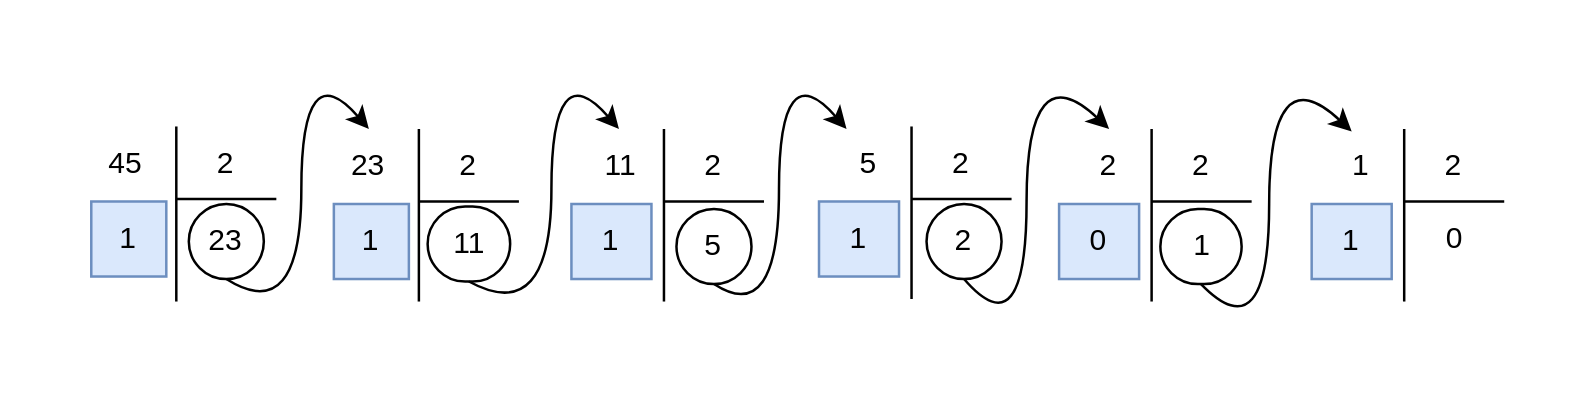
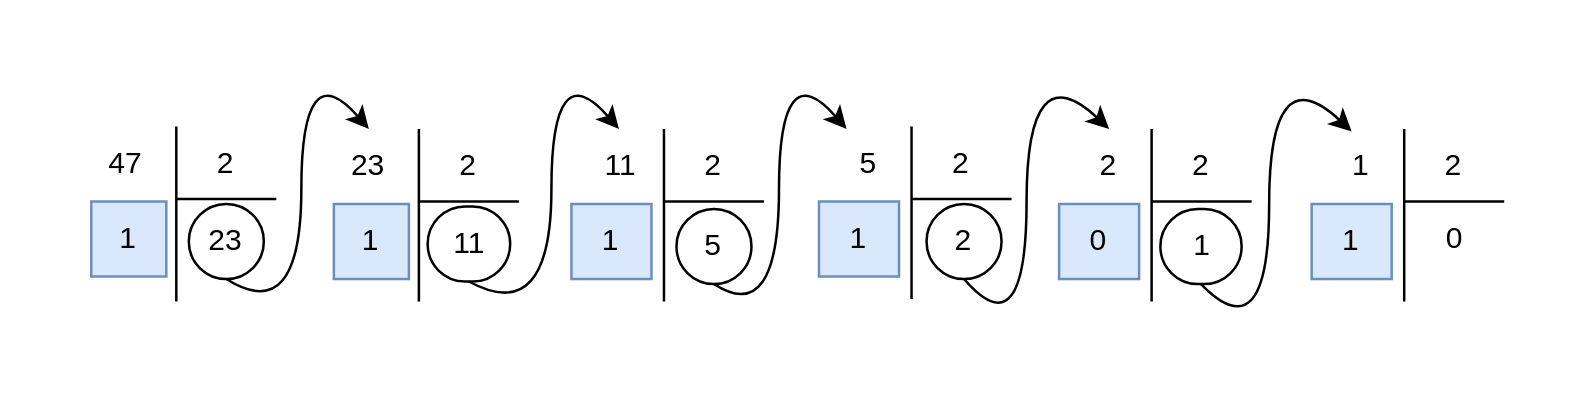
  <mxCell id="0" />
  <mxCell id="1" parent="0" />
- <mxCell id="2" value="45" style="text;html=1;strokeColor=none;fillColor=none;align=center;verticalAlign=middle;whiteSpace=wrap;rounded=0;" parent="1" vertex="1"><mxGeometry x="20" y="50" width="60" height="30" as="geometry" /></mxCell>
+ <mxCell id="2" value="47" style="text;html=1;strokeColor=none;fillColor=none;align=center;verticalAlign=middle;whiteSpace=wrap;rounded=0;" parent="1" vertex="1"><mxGeometry x="20" y="50" width="60" height="30" as="geometry" /></mxCell>
  <mxCell id="3" value="2" style="text;html=1;strokeColor=none;fillColor=none;align=center;verticalAlign=middle;whiteSpace=wrap;rounded=0;" parent="1" vertex="1"><mxGeometry x="60" y="50" width="60" height="30" as="geometry" /></mxCell>
  <mxCell id="4" value="23" style="text;html=1;strokeColor=default;fillColor=none;align=center;verticalAlign=middle;whiteSpace=wrap;rounded=1;arcSize=50;" parent="1" vertex="1"><mxGeometry x="75" y="81" width="30" height="30" as="geometry" /></mxCell>
  <mxCell id="5" value="1" style="text;html=1;strokeColor=#6c8ebf;fillColor=#dae8fc;align=center;verticalAlign=middle;whiteSpace=wrap;rounded=0;" parent="1" vertex="1"><mxGeometry x="36" y="80" width="30" height="30" as="geometry" /></mxCell>
  <mxCell id="6" value="" style="endArrow=none;html=1;rounded=0;" parent="1" edge="1"><mxGeometry width="50" height="50" relative="1" as="geometry"><mxPoint x="70" y="120" as="sourcePoint" /><mxPoint x="70" y="50" as="targetPoint" /></mxGeometry></mxCell>
  <mxCell id="7" value="" style="endArrow=none;html=1;rounded=0;startSize=6;" parent="1" edge="1"><mxGeometry width="50" height="50" relative="1" as="geometry"><mxPoint x="70" y="79" as="sourcePoint" /><mxPoint x="110" y="79" as="targetPoint" /></mxGeometry></mxCell>
  <mxCell id="8" value="23" style="text;html=1;strokeColor=none;fillColor=none;align=center;verticalAlign=middle;whiteSpace=wrap;rounded=0;" parent="1" vertex="1"><mxGeometry x="117" y="51" width="60" height="30" as="geometry" /></mxCell>
  <mxCell id="9" value="2" style="text;html=1;strokeColor=none;fillColor=none;align=center;verticalAlign=middle;whiteSpace=wrap;rounded=0;" parent="1" vertex="1"><mxGeometry x="157" y="51" width="60" height="30" as="geometry" /></mxCell>
  <mxCell id="10" value="11" style="text;html=1;strokeColor=default;fillColor=none;align=center;verticalAlign=middle;whiteSpace=wrap;rounded=1;arcSize=50;" parent="1" vertex="1"><mxGeometry x="170.5" y="82" width="33" height="30" as="geometry" /></mxCell>
  <mxCell id="11" value="1" style="text;html=1;strokeColor=#6c8ebf;fillColor=#dae8fc;align=center;verticalAlign=middle;whiteSpace=wrap;rounded=0;" parent="1" vertex="1"><mxGeometry x="133" y="81" width="30" height="30" as="geometry" /></mxCell>
  <mxCell id="12" value="" style="endArrow=none;html=1;rounded=0;" parent="1" edge="1"><mxGeometry width="50" height="50" relative="1" as="geometry"><mxPoint x="167" y="120" as="sourcePoint" /><mxPoint x="167" y="51" as="targetPoint" /></mxGeometry></mxCell>
  <mxCell id="13" value="" style="endArrow=none;html=1;rounded=0;startSize=6;" parent="1" edge="1"><mxGeometry width="50" height="50" relative="1" as="geometry"><mxPoint x="167" y="80" as="sourcePoint" /><mxPoint x="207" y="80" as="targetPoint" /></mxGeometry></mxCell>
  <mxCell id="14" value="11" style="text;html=1;strokeColor=none;fillColor=none;align=center;verticalAlign=middle;whiteSpace=wrap;rounded=0;" parent="1" vertex="1"><mxGeometry x="218" y="51" width="60" height="30" as="geometry" /></mxCell>
  <mxCell id="15" value="2" style="text;html=1;strokeColor=none;fillColor=none;align=center;verticalAlign=middle;whiteSpace=wrap;rounded=0;" parent="1" vertex="1"><mxGeometry x="255" y="51" width="60" height="30" as="geometry" /></mxCell>
  <mxCell id="16" value="5" style="text;html=1;strokeColor=default;fillColor=none;align=center;verticalAlign=middle;whiteSpace=wrap;rounded=1;arcSize=50;" parent="1" vertex="1"><mxGeometry x="270" y="83" width="30" height="30" as="geometry" /></mxCell>
  <mxCell id="17" value="1" style="text;html=1;strokeColor=#6c8ebf;fillColor=#dae8fc;align=center;verticalAlign=middle;whiteSpace=wrap;rounded=0;" parent="1" vertex="1"><mxGeometry x="228" y="81" width="32" height="30" as="geometry" /></mxCell>
  <mxCell id="18" value="" style="endArrow=none;html=1;rounded=0;" parent="1" edge="1"><mxGeometry width="50" height="50" relative="1" as="geometry"><mxPoint x="265" y="120" as="sourcePoint" /><mxPoint x="265" y="51" as="targetPoint" /></mxGeometry></mxCell>
  <mxCell id="19" value="" style="endArrow=none;html=1;rounded=0;startSize=6;" parent="1" edge="1"><mxGeometry width="50" height="50" relative="1" as="geometry"><mxPoint x="265" y="80" as="sourcePoint" /><mxPoint x="305" y="80" as="targetPoint" /></mxGeometry></mxCell>
  <mxCell id="20" value="" style="curved=1;endArrow=classic;html=1;rounded=0;startSize=6;exitX=0.5;exitY=1;exitDx=0;exitDy=0;entryX=0.5;entryY=0;entryDx=0;entryDy=0;" parent="1" source="4" target="8" edge="1"><mxGeometry width="50" height="50" relative="1" as="geometry"><mxPoint x="360" y="220" as="sourcePoint" /><mxPoint x="410" y="170" as="targetPoint" /><Array as="points"><mxPoint x="120" y="130" /><mxPoint x="120" y="20" /></Array></mxGeometry></mxCell>
  <mxCell id="21" value="" style="curved=1;endArrow=classic;html=1;rounded=0;startSize=6;entryX=0.5;entryY=0;entryDx=0;entryDy=0;exitX=0.5;exitY=1;exitDx=0;exitDy=0;" parent="1" source="10" edge="1"><mxGeometry width="50" height="50" relative="1" as="geometry"><mxPoint x="190" y="130" as="sourcePoint" /><mxPoint x="247" y="51" as="targetPoint" /><Array as="points"><mxPoint x="220" y="130" /><mxPoint x="220" y="20" /></Array></mxGeometry></mxCell>
  <mxCell id="22" value="5" style="text;html=1;strokeColor=none;fillColor=none;align=center;verticalAlign=middle;whiteSpace=wrap;rounded=0;" vertex="1" parent="1"><mxGeometry x="317" y="50" width="60" height="30" as="geometry" /></mxCell>
  <mxCell id="23" value="2" style="text;html=1;strokeColor=none;fillColor=none;align=center;verticalAlign=middle;whiteSpace=wrap;rounded=0;" vertex="1" parent="1"><mxGeometry x="354" y="50" width="60" height="30" as="geometry" /></mxCell>
  <mxCell id="24" value="2" style="text;html=1;strokeColor=default;fillColor=none;align=center;verticalAlign=middle;whiteSpace=wrap;rounded=1;arcSize=50;" vertex="1" parent="1"><mxGeometry x="370" y="81" width="30" height="30" as="geometry" /></mxCell>
  <mxCell id="25" value="1" style="text;html=1;strokeColor=#6c8ebf;fillColor=#dae8fc;align=center;verticalAlign=middle;whiteSpace=wrap;rounded=0;" vertex="1" parent="1"><mxGeometry x="327" y="80" width="32" height="30" as="geometry" /></mxCell>
  <mxCell id="26" value="" style="endArrow=none;html=1;rounded=0;" edge="1" parent="1"><mxGeometry width="50" height="50" relative="1" as="geometry"><mxPoint x="364" y="119" as="sourcePoint" /><mxPoint x="364" y="50" as="targetPoint" /></mxGeometry></mxCell>
  <mxCell id="27" value="" style="endArrow=none;html=1;rounded=0;startSize=6;" edge="1" parent="1"><mxGeometry width="50" height="50" relative="1" as="geometry"><mxPoint x="364" y="79" as="sourcePoint" /><mxPoint x="404" y="79" as="targetPoint" /></mxGeometry></mxCell>
  <mxCell id="28" value="" style="curved=1;endArrow=classic;html=1;rounded=0;startSize=6;entryX=0.5;entryY=0;entryDx=0;entryDy=0;exitX=0.5;exitY=1;exitDx=0;exitDy=0;" edge="1" parent="1" source="16"><mxGeometry width="50" height="50" relative="1" as="geometry"><mxPoint x="278" y="112" as="sourcePoint" /><mxPoint x="338" y="51" as="targetPoint" /><Array as="points"><mxPoint x="311" y="130" /><mxPoint x="311" y="20" /></Array></mxGeometry></mxCell>
  <mxCell id="29" value="2" style="text;html=1;strokeColor=none;fillColor=none;align=center;verticalAlign=middle;whiteSpace=wrap;rounded=0;" vertex="1" parent="1"><mxGeometry x="413" y="51" width="60" height="30" as="geometry" /></mxCell>
  <mxCell id="30" value="2" style="text;html=1;strokeColor=none;fillColor=none;align=center;verticalAlign=middle;whiteSpace=wrap;rounded=0;" vertex="1" parent="1"><mxGeometry x="450" y="51" width="60" height="30" as="geometry" /></mxCell>
  <mxCell id="31" value="1" style="text;html=1;strokeColor=default;fillColor=none;align=center;verticalAlign=middle;whiteSpace=wrap;rounded=1;arcSize=50;" vertex="1" parent="1"><mxGeometry x="463.5" y="83" width="32.5" height="30" as="geometry" /></mxCell>
  <mxCell id="32" value="0" style="text;html=1;strokeColor=#6c8ebf;fillColor=#dae8fc;align=center;verticalAlign=middle;whiteSpace=wrap;rounded=0;" vertex="1" parent="1"><mxGeometry x="423" y="81" width="32" height="30" as="geometry" /></mxCell>
  <mxCell id="33" value="" style="endArrow=none;html=1;rounded=0;" edge="1" parent="1"><mxGeometry width="50" height="50" relative="1" as="geometry"><mxPoint x="460" y="120" as="sourcePoint" /><mxPoint x="460" y="51" as="targetPoint" /></mxGeometry></mxCell>
  <mxCell id="34" value="" style="endArrow=none;html=1;rounded=0;startSize=6;" edge="1" parent="1"><mxGeometry width="50" height="50" relative="1" as="geometry"><mxPoint x="460" y="80" as="sourcePoint" /><mxPoint x="500" y="80" as="targetPoint" /></mxGeometry></mxCell>
  <mxCell id="35" value="" style="curved=1;endArrow=classic;html=1;rounded=0;startSize=6;entryX=0.5;entryY=0;entryDx=0;entryDy=0;exitX=0.5;exitY=1;exitDx=0;exitDy=0;" edge="1" parent="1" source="24" target="29"><mxGeometry width="50" height="50" relative="1" as="geometry"><mxPoint x="390" y="112" as="sourcePoint" /><mxPoint x="450" y="51" as="targetPoint" /><Array as="points"><mxPoint x="410" y="140" /><mxPoint x="410" y="20" /></Array></mxGeometry></mxCell>
  <mxCell id="36" value="1" style="text;html=1;strokeColor=none;fillColor=none;align=center;verticalAlign=middle;whiteSpace=wrap;rounded=0;" vertex="1" parent="1"><mxGeometry x="514" y="51" width="60" height="30" as="geometry" /></mxCell>
  <mxCell id="37" value="2" style="text;html=1;strokeColor=none;fillColor=none;align=center;verticalAlign=middle;whiteSpace=wrap;rounded=0;" vertex="1" parent="1"><mxGeometry x="551" y="51" width="60" height="30" as="geometry" /></mxCell>
  <mxCell id="38" value="0" style="text;html=1;strokeColor=none;fillColor=none;align=center;verticalAlign=middle;whiteSpace=wrap;rounded=0;" vertex="1" parent="1"><mxGeometry x="568.5" y="80" width="25" height="30" as="geometry" /></mxCell>
  <mxCell id="39" value="1" style="text;html=1;strokeColor=#6c8ebf;fillColor=#dae8fc;align=center;verticalAlign=middle;whiteSpace=wrap;rounded=0;" vertex="1" parent="1"><mxGeometry x="524" y="81" width="32" height="30" as="geometry" /></mxCell>
  <mxCell id="40" value="" style="endArrow=none;html=1;rounded=0;" edge="1" parent="1"><mxGeometry width="50" height="50" relative="1" as="geometry"><mxPoint x="561" y="120" as="sourcePoint" /><mxPoint x="561" y="51" as="targetPoint" /></mxGeometry></mxCell>
  <mxCell id="41" value="" style="endArrow=none;html=1;rounded=0;startSize=6;" edge="1" parent="1"><mxGeometry width="50" height="50" relative="1" as="geometry"><mxPoint x="561" y="80" as="sourcePoint" /><mxPoint x="601" y="80" as="targetPoint" /></mxGeometry></mxCell>
  <mxCell id="42" value="" style="curved=1;endArrow=classic;html=1;rounded=0;startSize=6;entryX=0.5;entryY=0;entryDx=0;entryDy=0;exitX=0.5;exitY=1;exitDx=0;exitDy=0;" edge="1" parent="1" source="31"><mxGeometry width="50" height="50" relative="1" as="geometry"><mxPoint x="482" y="112" as="sourcePoint" /><mxPoint x="540" y="52" as="targetPoint" /><Array as="points"><mxPoint x="507" y="141" /><mxPoint x="507" y="21" /></Array></mxGeometry></mxCell>
